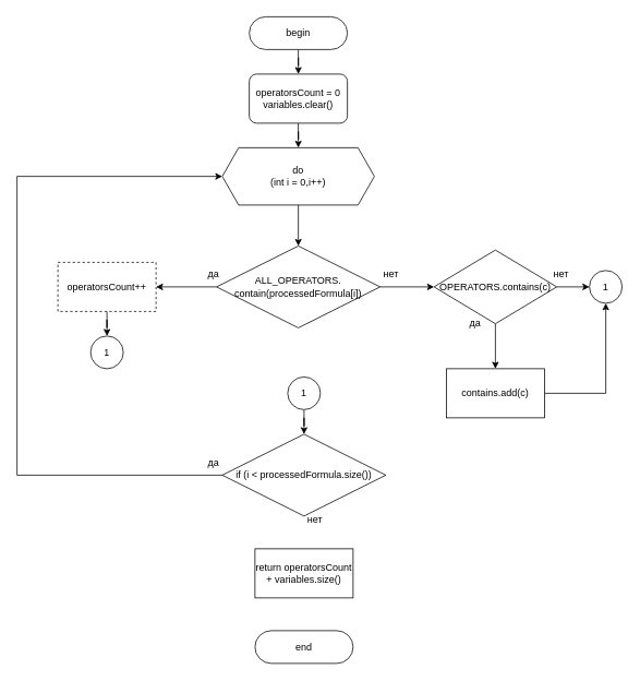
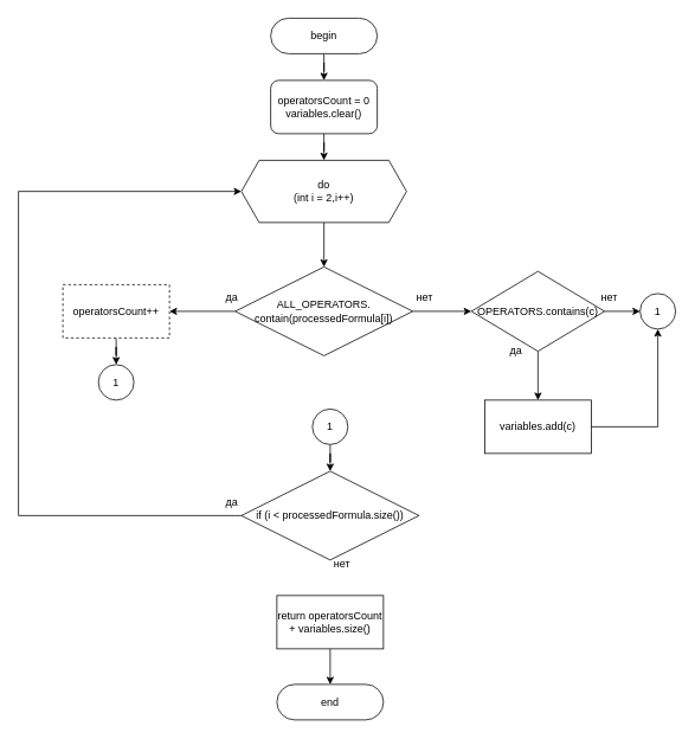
  <mxCell id="0" />
  <mxCell id="1" parent="0" />
  <mxCell id="2" style="edgeStyle=orthogonalEdgeStyle;rounded=0;orthogonalLoop=1;jettySize=auto;html=1;" parent="1" source="3" target="5" edge="1"><mxGeometry relative="1" as="geometry" /></mxCell>
  <mxCell id="3" value="begin" style="rounded=1;whiteSpace=wrap;html=1;arcSize=50;" parent="1" vertex="1"><mxGeometry x="304" y="20" width="120" height="40" as="geometry" /></mxCell>
  <mxCell id="4" style="edgeStyle=orthogonalEdgeStyle;rounded=0;orthogonalLoop=1;jettySize=auto;html=1;entryX=0.5;entryY=0;entryDx=0;entryDy=0;" parent="1" source="5" target="7" edge="1"><mxGeometry relative="1" as="geometry" /></mxCell>
  <mxCell id="5" value="operatorsCount = 0&lt;div&gt;variables.clear()&lt;/div&gt;" style="whiteSpace=wrap;html=1;rounded=1;" parent="1" vertex="1"><mxGeometry x="304" y="90" width="120" height="60" as="geometry" /></mxCell>
  <mxCell id="6" style="edgeStyle=orthogonalEdgeStyle;rounded=0;orthogonalLoop=1;jettySize=auto;html=1;" parent="1" source="7" target="10" edge="1"><mxGeometry relative="1" as="geometry" /></mxCell>
- <mxCell id="7" value="do&lt;div&gt;(int i = 0,i++)&lt;/div&gt;" style="shape=hexagon;perimeter=hexagonPerimeter2;whiteSpace=wrap;html=1;fixedSize=1;" parent="1" vertex="1"><mxGeometry x="271" y="180" width="186" height="70" as="geometry" /></mxCell>
+ <mxCell id="7" value="do&lt;div&gt;(int i = 2,i++)&lt;/div&gt;" style="shape=hexagon;perimeter=hexagonPerimeter2;whiteSpace=wrap;html=1;fixedSize=1;" parent="1" vertex="1"><mxGeometry x="271" y="180" width="186" height="70" as="geometry" /></mxCell>
  <mxCell id="8" style="edgeStyle=orthogonalEdgeStyle;rounded=0;orthogonalLoop=1;jettySize=auto;html=1;entryX=1;entryY=0.5;entryDx=0;entryDy=0;" parent="1" source="10" target="12" edge="1"><mxGeometry relative="1" as="geometry" /></mxCell>
  <mxCell id="9" style="edgeStyle=orthogonalEdgeStyle;rounded=0;orthogonalLoop=1;jettySize=auto;html=1;entryX=0;entryY=0.5;entryDx=0;entryDy=0;" parent="1" source="10" target="18" edge="1"><mxGeometry relative="1" as="geometry" /></mxCell>
  <mxCell id="10" value="ALL_OPERATORS.&lt;div&gt;contain(processedFormula[i])&lt;/div&gt;" style="rhombus;whiteSpace=wrap;html=1;" parent="1" vertex="1"><mxGeometry x="264" y="300" width="200" height="100" as="geometry" /></mxCell>
  <mxCell id="11" style="edgeStyle=orthogonalEdgeStyle;rounded=0;orthogonalLoop=1;jettySize=auto;html=1;entryX=0.5;entryY=0;entryDx=0;entryDy=0;" parent="1" source="12" target="22" edge="1"><mxGeometry relative="1" as="geometry" /></mxCell>
  <mxCell id="12" value="operatorsCount++" style="rounded=0;whiteSpace=wrap;html=1;dashed=1;" parent="1" vertex="1"><mxGeometry x="70" y="320" width="120" height="60" as="geometry" /></mxCell>
  <mxCell id="13" value="да" style="text;html=1;align=center;verticalAlign=middle;resizable=0;points=[];autosize=1;strokeColor=none;fillColor=none;" parent="1" vertex="1"><mxGeometry x="240" y="320" width="40" height="30" as="geometry" /></mxCell>
  <mxCell id="14" style="edgeStyle=orthogonalEdgeStyle;rounded=0;orthogonalLoop=1;jettySize=auto;html=1;entryX=0.5;entryY=1;entryDx=0;entryDy=0;" parent="1" source="15" target="23" edge="1"><mxGeometry relative="1" as="geometry" /></mxCell>
- <mxCell id="15" value="contains.add(c)" style="rounded=0;whiteSpace=wrap;html=1;" parent="1" vertex="1"><mxGeometry x="545" y="450" width="120" height="60" as="geometry" /></mxCell>
+ <mxCell id="15" value="variables.add(c)" style="rounded=0;whiteSpace=wrap;html=1;" parent="1" vertex="1"><mxGeometry x="545" y="450" width="120" height="60" as="geometry" /></mxCell>
  <mxCell id="16" style="edgeStyle=orthogonalEdgeStyle;rounded=0;orthogonalLoop=1;jettySize=auto;html=1;entryX=0.5;entryY=0;entryDx=0;entryDy=0;" parent="1" source="18" target="15" edge="1"><mxGeometry relative="1" as="geometry" /></mxCell>
  <mxCell id="17" style="edgeStyle=orthogonalEdgeStyle;rounded=0;orthogonalLoop=1;jettySize=auto;html=1;entryX=0;entryY=0.5;entryDx=0;entryDy=0;" parent="1" source="18" target="23" edge="1"><mxGeometry relative="1" as="geometry" /></mxCell>
  <mxCell id="18" value="OPERATORS.contains(c)" style="rhombus;whiteSpace=wrap;html=1;" parent="1" vertex="1"><mxGeometry x="530" y="305" width="150" height="90" as="geometry" /></mxCell>
  <mxCell id="19" value="нет" style="text;html=1;align=center;verticalAlign=middle;resizable=0;points=[];autosize=1;strokeColor=none;fillColor=none;" parent="1" vertex="1"><mxGeometry x="457" y="320" width="40" height="30" as="geometry" /></mxCell>
  <mxCell id="20" value="да" style="text;html=1;align=center;verticalAlign=middle;resizable=0;points=[];autosize=1;strokeColor=none;fillColor=none;" parent="1" vertex="1"><mxGeometry x="560" y="380" width="40" height="30" as="geometry" /></mxCell>
  <mxCell id="21" value="нет" style="text;html=1;align=center;verticalAlign=middle;resizable=0;points=[];autosize=1;strokeColor=none;fillColor=none;" parent="1" vertex="1"><mxGeometry x="665" y="320" width="40" height="30" as="geometry" /></mxCell>
  <mxCell id="22" value="1" style="ellipse;whiteSpace=wrap;html=1;aspect=fixed;" parent="1" vertex="1"><mxGeometry x="110" y="410" width="40" height="40" as="geometry" /></mxCell>
  <mxCell id="23" value="1" style="ellipse;whiteSpace=wrap;html=1;aspect=fixed;" parent="1" vertex="1"><mxGeometry x="720" y="330" width="40" height="40" as="geometry" /></mxCell>
  <mxCell id="24" style="edgeStyle=orthogonalEdgeStyle;rounded=0;orthogonalLoop=1;jettySize=auto;html=1;entryX=0.5;entryY=0;entryDx=0;entryDy=0;" parent="1" source="25" target="27" edge="1"><mxGeometry relative="1" as="geometry" /></mxCell>
  <mxCell id="25" value="1" style="ellipse;whiteSpace=wrap;html=1;aspect=fixed;" parent="1" vertex="1"><mxGeometry x="351" y="460" width="40" height="40" as="geometry" /></mxCell>
  <mxCell id="26" style="edgeStyle=orthogonalEdgeStyle;rounded=0;orthogonalLoop=1;jettySize=auto;html=1;entryX=0;entryY=0.5;entryDx=0;entryDy=0;exitX=0;exitY=0.5;exitDx=0;exitDy=0;" parent="1" source="27" target="7" edge="1"><mxGeometry relative="1" as="geometry"><Array as="points"><mxPoint x="264" y="580" /><mxPoint x="20" y="580" /><mxPoint x="20" y="215" /></Array></mxGeometry></mxCell>
  <mxCell id="27" value="if (i &amp;lt; processedFormula.size())" style="rhombus;whiteSpace=wrap;html=1;" parent="1" vertex="1"><mxGeometry x="271" y="530" width="200" height="100" as="geometry" /></mxCell>
  <mxCell id="28" value="да" style="text;html=1;align=center;verticalAlign=middle;resizable=0;points=[];autosize=1;strokeColor=none;fillColor=none;" parent="1" vertex="1"><mxGeometry x="240" y="550" width="40" height="30" as="geometry" /></mxCell>
  <mxCell id="29" value="нет" style="text;html=1;align=center;verticalAlign=middle;resizable=0;points=[];autosize=1;strokeColor=none;fillColor=none;" parent="1" vertex="1"><mxGeometry x="364" y="620" width="40" height="30" as="geometry" /></mxCell>
+ <mxCell id="30" style="edgeStyle=orthogonalEdgeStyle;rounded=0;orthogonalLoop=1;jettySize=auto;html=1;" parent="1" source="31" target="32" edge="1"><mxGeometry relative="1" as="geometry" /></mxCell>
  <mxCell id="31" value="return operatorsCount&lt;div&gt;+ variables.size()&lt;/div&gt;" style="rounded=0;whiteSpace=wrap;html=1;" parent="1" vertex="1"><mxGeometry x="311" y="670" width="120" height="60" as="geometry" /></mxCell>
  <mxCell id="32" value="end" style="rounded=1;whiteSpace=wrap;html=1;arcSize=50;" parent="1" vertex="1"><mxGeometry x="311" y="770" width="120" height="40" as="geometry" /></mxCell>
